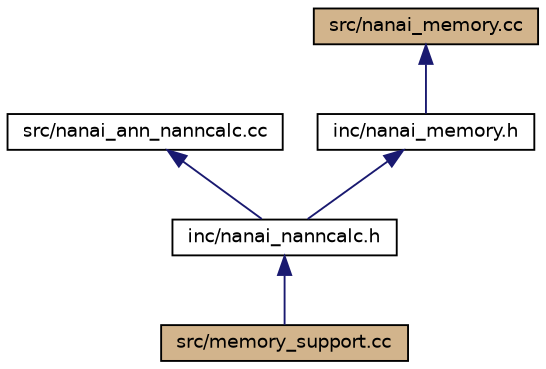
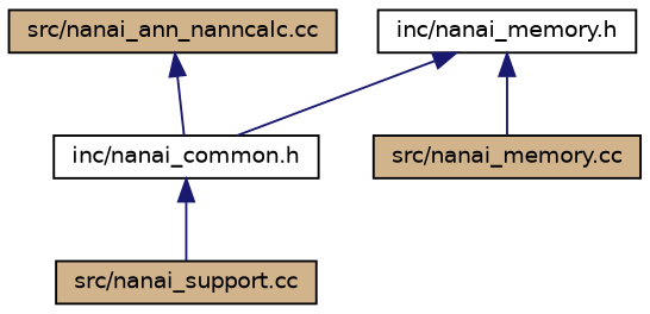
  digraph {
    node [color=black fillcolor=tan fontname=Helvetica fontsize=10 shape=record style=filled]
    edge [color=midnightblue dir=back fontname=Helvetica fontsize=10 labelfontname=Helvetica labelfontsize=10 style=solid]
    n1 [fillcolor=white fontcolor=black height=0.2 label="inc/nanai_memory.h" width=0.4]
-   n2 [fillcolor=white height=0.2 label="inc/nanai_nanncalc.h" width=0.4]
+   n2 [fillcolor=white height=0.2 label="inc/nanai_common.h" width=0.4]
    n3 [height=0.2 label="src/nanai_memory.cc" width=0.4]
-   n4 [height=0.2 label="src/memory_support.cc" width=0.4]
-   n5 [fillcolor=white height=0.2 label="src/nanai_ann_nanncalc.cc" width=0.4]
+   n4 [height=0.2 label="src/nanai_support.cc" width=0.4]
+   n5 [height=0.2 label="src/nanai_ann_nanncalc.cc" width=0.4]
    n1 -> n2
-   n3 -> n1
+   n1 -> n3
    n2 -> n4
    n5 -> n2
  }
